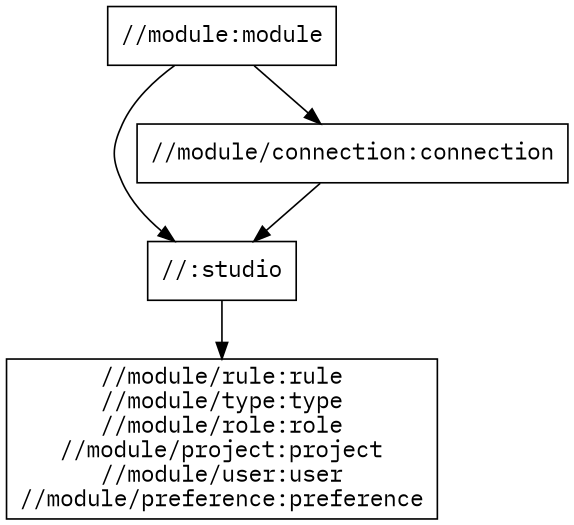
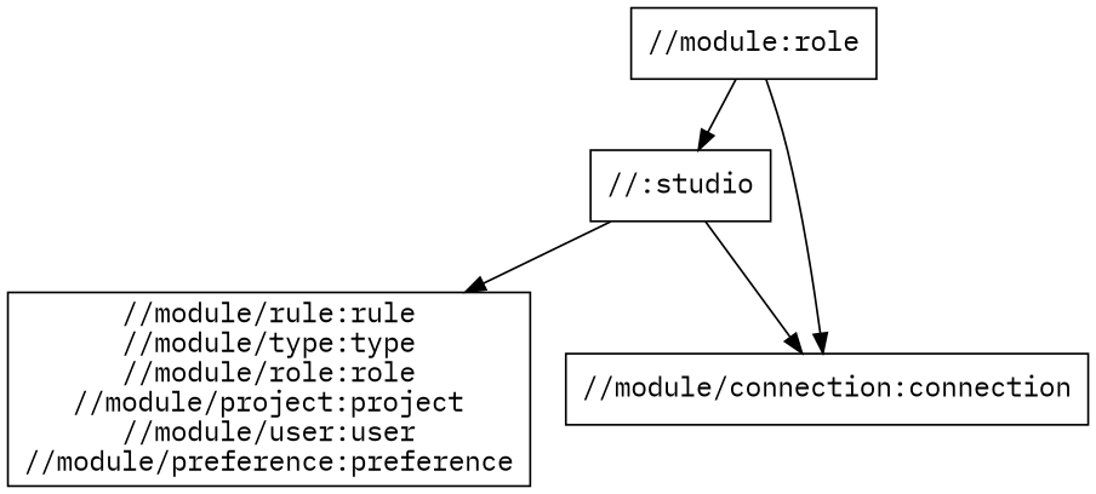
  digraph {
    fontname="IBM Plex Mono"
    node [fontname="IBM Plex Mono" shape=box]
    edge [fontname="IBM Plex Mono"]
    "//:studio"
    "//module/rule:rule\n//module/type:type\n//module/role:role\n//module/project:project\n//module/user:user\n//module/preference:preference"
    "//module/connection:connection"
-   "//module:module"
+   "//module:module" [label="//module:role"]
    "//:studio" -> "//module/rule:rule\n//module/type:type\n//module/role:role\n//module/project:project\n//module/user:user\n//module/preference:preference"
-   "//module/connection:connection" -> "//:studio"
+   "//:studio" -> "//module/connection:connection"
    "//module:module" -> "//:studio"
    "//module:module" -> "//module/connection:connection"
  }
